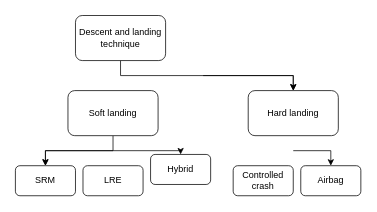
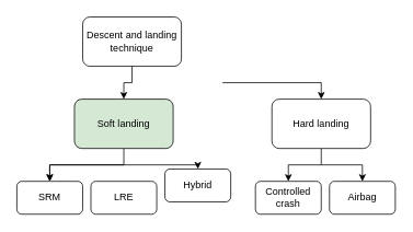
  <mxCell id="0" />
  <mxCell id="1" parent="0" />
- <mxCell id="2" style="edgeStyle=orthogonalEdgeStyle;rounded=0;orthogonalLoop=1;jettySize=auto;html=1;exitX=0.5;exitY=1;exitDx=0;exitDy=0;" edge="1" parent="1" source="3" target="7"><mxGeometry relative="1" as="geometry" /></mxCell>
+ <mxCell id="2" style="edgeStyle=orthogonalEdgeStyle;rounded=0;orthogonalLoop=1;jettySize=auto;html=1;exitX=0.5;exitY=1;exitDx=0;exitDy=0;entryX=0.5;entryY=0;entryDx=0;entryDy=0;" edge="1" parent="1" source="3" target="5"><mxGeometry relative="1" as="geometry" /></mxCell>
  <mxCell id="3" value="Descent and landing technique" style="rounded=1;whiteSpace=wrap;html=1;" vertex="1" parent="1"><mxGeometry x="100" y="20" width="120" height="60" as="geometry" /></mxCell>
  <mxCell id="4" value="" style="edgeStyle=orthogonalEdgeStyle;rounded=0;orthogonalLoop=1;jettySize=auto;html=1;" edge="1" parent="1" source="5" target="10"><mxGeometry relative="1" as="geometry"><mxPoint x="150" y="220" as="targetPoint" /></mxGeometry></mxCell>
- <mxCell id="5" value="Soft landing" style="rounded=1;whiteSpace=wrap;html=1;" vertex="1" parent="1"><mxGeometry x="90" y="120" width="120" height="60" as="geometry" /></mxCell>
+ <mxCell id="5" value="Soft landing" style="rounded=1;whiteSpace=wrap;html=1;fillColor=#d5e8d4;" vertex="1" parent="1"><mxGeometry x="90" y="120" width="120" height="60" as="geometry" /></mxCell>
+ <mxCell id="6" value="" style="edgeStyle=orthogonalEdgeStyle;rounded=0;orthogonalLoop=1;jettySize=auto;html=1;" edge="1" parent="1" source="7" target="14"><mxGeometry relative="1" as="geometry"><Array as="points"><mxPoint x="390" y="200" /><mxPoint x="350" y="200" /></Array></mxGeometry></mxCell>
  <mxCell id="7" value="Hard landing" style="rounded=1;whiteSpace=wrap;html=1;" vertex="1" parent="1"><mxGeometry x="330" y="120" width="120" height="60" as="geometry" /></mxCell>
  <mxCell id="8" value="" style="endArrow=classic;html=1;rounded=0;entryX=0.5;entryY=0;entryDx=0;entryDy=0;" edge="1" parent="1" target="7"><mxGeometry width="50" height="50" relative="1" as="geometry"><mxPoint x="270" y="100" as="sourcePoint" /><mxPoint x="310" y="130" as="targetPoint" /><Array as="points"><mxPoint x="390" y="100" /></Array></mxGeometry></mxCell>
  <mxCell id="9" value="LRE" style="rounded=1;whiteSpace=wrap;html=1;" vertex="1" parent="1"><mxGeometry x="110" y="220" width="80" height="40" as="geometry" /></mxCell>
  <mxCell id="10" value="SRM" style="rounded=1;whiteSpace=wrap;html=1;" vertex="1" parent="1"><mxGeometry x="20" y="220" width="80" height="40" as="geometry" /></mxCell>
  <mxCell id="11" value="Hybrid" style="rounded=1;whiteSpace=wrap;html=1;" vertex="1" parent="1"><mxGeometry x="200" y="205" width="80" height="40" as="geometry" /></mxCell>
  <mxCell id="12" value="" style="endArrow=classic;html=1;rounded=0;entryX=0.5;entryY=0;entryDx=0;entryDy=0;" edge="1" parent="1" target="11"><mxGeometry width="50" height="50" relative="1" as="geometry"><mxPoint x="150" y="200" as="sourcePoint" /><mxPoint x="240" y="200" as="targetPoint" /><Array as="points"><mxPoint x="240" y="200" /></Array></mxGeometry></mxCell>
  <mxCell id="13" value="" style="endArrow=classic;html=1;rounded=0;entryX=0.5;entryY=0;entryDx=0;entryDy=0;" edge="1" parent="1"><mxGeometry width="50" height="50" relative="1" as="geometry"><mxPoint x="150" y="200" as="sourcePoint" /><mxPoint x="60" y="220" as="targetPoint" /><Array as="points"><mxPoint x="60" y="200" /></Array></mxGeometry></mxCell>
  <mxCell id="14" value="Controlled crash" style="whiteSpace=wrap;html=1;rounded=1;" vertex="1" parent="1"><mxGeometry x="310" y="220" width="80" height="40" as="geometry" /></mxCell>
  <mxCell id="15" value="Airbag" style="whiteSpace=wrap;html=1;rounded=1;" vertex="1" parent="1"><mxGeometry x="400" y="220" width="80" height="40" as="geometry" /></mxCell>
  <mxCell id="16" value="" style="endArrow=classic;html=1;rounded=0;entryX=0.5;entryY=0;entryDx=0;entryDy=0;" edge="1" parent="1" target="15"><mxGeometry width="50" height="50" relative="1" as="geometry"><mxPoint x="390" y="200" as="sourcePoint" /><mxPoint x="250" y="160" as="targetPoint" /><Array as="points"><mxPoint x="440" y="200" /></Array></mxGeometry></mxCell>
